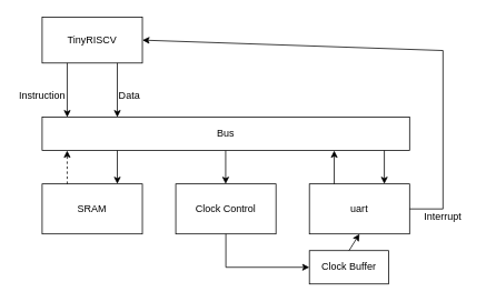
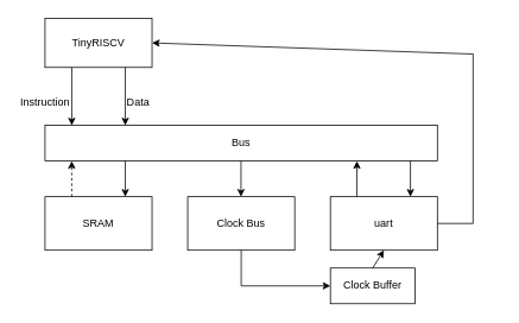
  <mxCell id="0" />
  <mxCell id="1" parent="0" />
  <mxCell id="2" value="TinyRISCV" style="rounded=0;whiteSpace=wrap;html=1;" vertex="1" parent="1"><mxGeometry x="50" y="20" width="120" height="55" as="geometry" /></mxCell>
  <mxCell id="3" value="" style="endArrow=classic;html=1;rounded=0;exitX=0.25;exitY=1;exitDx=0;exitDy=0;" edge="1" parent="1" source="2"><mxGeometry width="50" height="50" relative="1" as="geometry"><mxPoint x="50" y="170" as="sourcePoint" /><mxPoint x="80" y="140" as="targetPoint" /></mxGeometry></mxCell>
  <mxCell id="4" value="" style="endArrow=classic;html=1;rounded=0;exitX=0.75;exitY=1;exitDx=0;exitDy=0;" edge="1" parent="1" source="2"><mxGeometry width="50" height="50" relative="1" as="geometry"><mxPoint x="90" y="110" as="sourcePoint" /><mxPoint x="140" y="140" as="targetPoint" /></mxGeometry></mxCell>
  <mxCell id="5" value="Instruction" style="text;html=1;align=right;verticalAlign=middle;whiteSpace=wrap;rounded=0;" vertex="1" parent="1"><mxGeometry x="20" y="100" width="60" height="30" as="geometry" /></mxCell>
  <mxCell id="6" value="Data" style="text;html=1;align=left;verticalAlign=middle;whiteSpace=wrap;rounded=0;" vertex="1" parent="1"><mxGeometry x="140" y="100" width="60" height="30" as="geometry" /></mxCell>
  <mxCell id="7" value="Bus" style="rounded=0;whiteSpace=wrap;html=1;" vertex="1" parent="1"><mxGeometry x="50" y="140" width="440" height="40" as="geometry" /></mxCell>
  <mxCell id="8" value="SRAM" style="rounded=0;whiteSpace=wrap;html=1;" vertex="1" parent="1"><mxGeometry x="50" y="220" width="120" height="60" as="geometry" /></mxCell>
- <mxCell id="9" value="Clock Control" style="rounded=0;whiteSpace=wrap;html=1;" vertex="1" parent="1"><mxGeometry x="210" y="220" width="120" height="60" as="geometry" /></mxCell>
+ <mxCell id="9" value="Clock Bus" style="rounded=0;whiteSpace=wrap;html=1;" vertex="1" parent="1"><mxGeometry x="210" y="220" width="120" height="60" as="geometry" /></mxCell>
  <mxCell id="10" value="uart" style="rounded=0;whiteSpace=wrap;html=1;" vertex="1" parent="1"><mxGeometry x="370" y="220" width="120" height="60" as="geometry" /></mxCell>
  <mxCell id="11" value="" style="endArrow=classic;html=1;rounded=0;exitX=0.25;exitY=0;exitDx=0;exitDy=0;entryX=0.068;entryY=1;entryDx=0;entryDy=0;entryPerimeter=0;dashed=1;" edge="1" parent="1" source="8" target="7"><mxGeometry width="50" height="50" relative="1" as="geometry"><mxPoint x="20" y="250" as="sourcePoint" /><mxPoint x="80" y="190" as="targetPoint" /></mxGeometry></mxCell>
  <mxCell id="12" value="" style="endArrow=classic;html=1;rounded=0;exitX=0.25;exitY=0;exitDx=0;exitDy=0;entryX=0.068;entryY=1;entryDx=0;entryDy=0;entryPerimeter=0;" edge="1" parent="1"><mxGeometry width="50" height="50" relative="1" as="geometry"><mxPoint x="269.76" y="180" as="sourcePoint" /><mxPoint x="269.76" y="220" as="targetPoint" /></mxGeometry></mxCell>
  <mxCell id="13" value="" style="endArrow=classic;html=1;rounded=0;exitX=0.25;exitY=0;exitDx=0;exitDy=0;entryX=0.068;entryY=1;entryDx=0;entryDy=0;entryPerimeter=0;" edge="1" parent="1"><mxGeometry width="50" height="50" relative="1" as="geometry"><mxPoint x="140" y="180" as="sourcePoint" /><mxPoint x="140" y="220" as="targetPoint" /></mxGeometry></mxCell>
  <mxCell id="14" value="" style="endArrow=classic;html=1;rounded=0;exitX=0.25;exitY=0;exitDx=0;exitDy=0;entryX=0.068;entryY=1;entryDx=0;entryDy=0;entryPerimeter=0;" edge="1" parent="1"><mxGeometry width="50" height="50" relative="1" as="geometry"><mxPoint x="399.76" y="220" as="sourcePoint" /><mxPoint x="399.76" y="180" as="targetPoint" /></mxGeometry></mxCell>
  <mxCell id="15" value="" style="endArrow=classic;html=1;rounded=0;exitX=0.25;exitY=0;exitDx=0;exitDy=0;entryX=0.068;entryY=1;entryDx=0;entryDy=0;entryPerimeter=0;" edge="1" parent="1"><mxGeometry width="50" height="50" relative="1" as="geometry"><mxPoint x="459.76" y="180" as="sourcePoint" /><mxPoint x="459.76" y="220" as="targetPoint" /></mxGeometry></mxCell>
  <mxCell id="16" value="" style="endArrow=classic;html=1;rounded=0;exitX=1;exitY=0.5;exitDx=0;exitDy=0;entryX=1;entryY=0.5;entryDx=0;entryDy=0;" edge="1" parent="1" source="10" target="2"><mxGeometry width="50" height="50" relative="1" as="geometry"><mxPoint x="520" y="230" as="sourcePoint" /><mxPoint x="570" y="180" as="targetPoint" /><Array as="points"><mxPoint x="530" y="250" /><mxPoint x="530" y="60" /></Array></mxGeometry></mxCell>
- <mxCell id="17" value="Interrupt" style="text;html=1;align=center;verticalAlign=middle;whiteSpace=wrap;rounded=0;" vertex="1" parent="1"><mxGeometry x="500" y="250" width="60" height="20" as="geometry" /></mxCell>
  <mxCell id="18" value="Clock Buffer" style="rounded=0;whiteSpace=wrap;html=1;" vertex="1" parent="1"><mxGeometry x="370" y="300" width="95" height="40" as="geometry" /></mxCell>
  <mxCell id="19" value="" style="endArrow=classic;html=1;rounded=0;entryX=0;entryY=0.5;entryDx=0;entryDy=0;exitX=0.5;exitY=1;exitDx=0;exitDy=0;" edge="1" parent="1" source="9" target="18"><mxGeometry width="50" height="50" relative="1" as="geometry"><mxPoint x="270" y="370" as="sourcePoint" /><mxPoint x="320" y="320" as="targetPoint" /><Array as="points"><mxPoint x="270" y="320" /></Array></mxGeometry></mxCell>
  <mxCell id="20" value="" style="endArrow=classic;html=1;rounded=0;entryX=0.5;entryY=1;entryDx=0;entryDy=0;exitX=0.5;exitY=0;exitDx=0;exitDy=0;" edge="1" parent="1" source="18" target="10"><mxGeometry width="50" height="50" relative="1" as="geometry"><mxPoint x="390" y="400" as="sourcePoint" /><mxPoint x="440" y="350" as="targetPoint" /></mxGeometry></mxCell>
